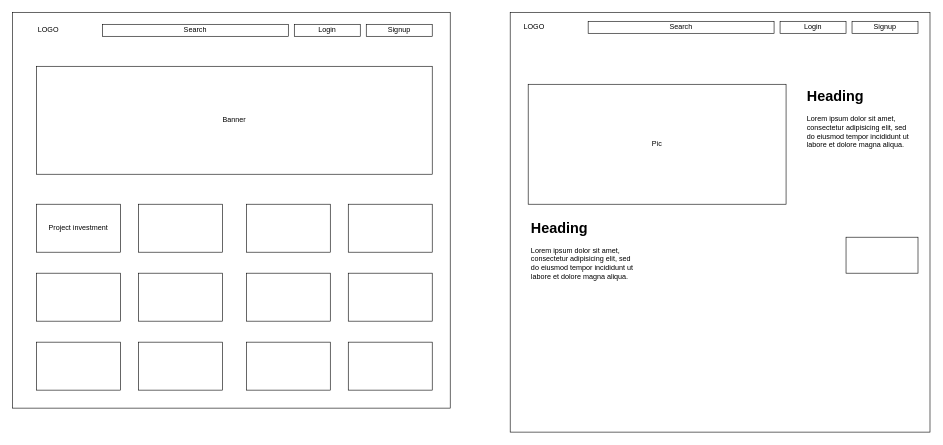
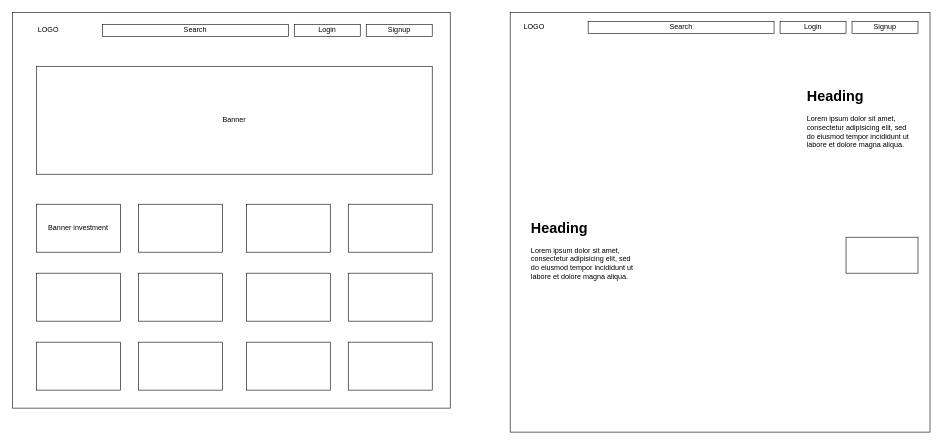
  <mxCell id="0" />
  <mxCell id="1" parent="0" />
  <mxCell id="2" value="" style="rounded=0;whiteSpace=wrap;html=1;" vertex="1" parent="1"><mxGeometry x="20" y="20" width="730" height="660" as="geometry" /></mxCell>
  <mxCell id="3" value="Signup" style="rounded=0;whiteSpace=wrap;html=1;" vertex="1" parent="1"><mxGeometry x="610" y="40" width="110" height="20" as="geometry" /></mxCell>
  <mxCell id="4" value="Login" style="rounded=0;whiteSpace=wrap;html=1;" vertex="1" parent="1"><mxGeometry x="490" y="40" width="110" height="20" as="geometry" /></mxCell>
  <mxCell id="5" value="Search" style="rounded=0;whiteSpace=wrap;html=1;" vertex="1" parent="1"><mxGeometry x="170" y="40" width="310" height="20" as="geometry" /></mxCell>
  <mxCell id="6" value="LOGO" style="text;html=1;strokeColor=none;fillColor=none;align=center;verticalAlign=middle;whiteSpace=wrap;rounded=0;" vertex="1" parent="1"><mxGeometry x="50" y="35" width="60" height="30" as="geometry" /></mxCell>
  <mxCell id="7" value="Banner" style="rounded=0;whiteSpace=wrap;html=1;" vertex="1" parent="1"><mxGeometry x="60" y="110" width="660" height="180" as="geometry" /></mxCell>
  <mxCell id="8" style="edgeStyle=orthogonalEdgeStyle;rounded=0;orthogonalLoop=1;jettySize=auto;html=1;exitX=0.5;exitY=1;exitDx=0;exitDy=0;" edge="1" parent="1" source="3" target="3"><mxGeometry relative="1" as="geometry" /></mxCell>
- <mxCell id="9" value="Project investment" style="rounded=0;whiteSpace=wrap;html=1;" vertex="1" parent="1"><mxGeometry x="60" y="340" width="140" height="80" as="geometry" /></mxCell>
+ <mxCell id="9" value="Banner investment" style="rounded=0;whiteSpace=wrap;html=1;" vertex="1" parent="1"><mxGeometry x="60" y="340" width="140" height="80" as="geometry" /></mxCell>
  <mxCell id="10" value="" style="rounded=0;whiteSpace=wrap;html=1;" vertex="1" parent="1"><mxGeometry x="230" y="340" width="140" height="80" as="geometry" /></mxCell>
  <mxCell id="11" value="" style="rounded=0;whiteSpace=wrap;html=1;" vertex="1" parent="1"><mxGeometry x="410" y="340" width="140" height="80" as="geometry" /></mxCell>
  <mxCell id="12" value="" style="rounded=0;whiteSpace=wrap;html=1;" vertex="1" parent="1"><mxGeometry x="580" y="340" width="140" height="80" as="geometry" /></mxCell>
  <mxCell id="13" value="" style="rounded=0;whiteSpace=wrap;html=1;" vertex="1" parent="1"><mxGeometry x="60" y="455" width="140" height="80" as="geometry" /></mxCell>
  <mxCell id="14" value="" style="rounded=0;whiteSpace=wrap;html=1;" vertex="1" parent="1"><mxGeometry x="230" y="455" width="140" height="80" as="geometry" /></mxCell>
  <mxCell id="15" value="" style="rounded=0;whiteSpace=wrap;html=1;" vertex="1" parent="1"><mxGeometry x="410" y="455" width="140" height="80" as="geometry" /></mxCell>
  <mxCell id="16" value="" style="rounded=0;whiteSpace=wrap;html=1;" vertex="1" parent="1"><mxGeometry x="580" y="455" width="140" height="80" as="geometry" /></mxCell>
  <mxCell id="17" value="" style="rounded=0;whiteSpace=wrap;html=1;" vertex="1" parent="1"><mxGeometry x="60" y="570" width="140" height="80" as="geometry" /></mxCell>
  <mxCell id="18" value="" style="rounded=0;whiteSpace=wrap;html=1;" vertex="1" parent="1"><mxGeometry x="230" y="570" width="140" height="80" as="geometry" /></mxCell>
  <mxCell id="19" value="" style="rounded=0;whiteSpace=wrap;html=1;" vertex="1" parent="1"><mxGeometry x="410" y="570" width="140" height="80" as="geometry" /></mxCell>
  <mxCell id="20" value="" style="rounded=0;whiteSpace=wrap;html=1;" vertex="1" parent="1"><mxGeometry x="580" y="570" width="140" height="80" as="geometry" /></mxCell>
  <mxCell id="21" value="" style="whiteSpace=wrap;html=1;aspect=fixed;" vertex="1" parent="1"><mxGeometry x="850" y="20" width="700" height="700" as="geometry" /></mxCell>
  <mxCell id="22" value="Signup" style="rounded=0;whiteSpace=wrap;html=1;" vertex="1" parent="1"><mxGeometry x="1420" y="35" width="110" height="20" as="geometry" /></mxCell>
  <mxCell id="23" value="Login" style="rounded=0;whiteSpace=wrap;html=1;" vertex="1" parent="1"><mxGeometry x="1300" y="35" width="110" height="20" as="geometry" /></mxCell>
  <mxCell id="24" value="Search" style="rounded=0;whiteSpace=wrap;html=1;" vertex="1" parent="1"><mxGeometry x="980" y="35" width="310" height="20" as="geometry" /></mxCell>
  <mxCell id="25" value="LOGO" style="text;html=1;strokeColor=none;fillColor=none;align=center;verticalAlign=middle;whiteSpace=wrap;rounded=0;" vertex="1" parent="1"><mxGeometry x="860" y="30" width="60" height="30" as="geometry" /></mxCell>
- <mxCell id="26" value="Pic" style="rounded=0;whiteSpace=wrap;html=1;" vertex="1" parent="1"><mxGeometry x="880" y="140" width="430" height="200" as="geometry" /></mxCell>
  <mxCell id="27" value="&lt;h1&gt;Heading&lt;/h1&gt;&lt;p&gt;Lorem ipsum dolor sit amet, consectetur adipisicing elit, sed do eiusmod tempor incididunt ut labore et dolore magna aliqua.&lt;/p&gt;" style="text;html=1;strokeColor=none;fillColor=none;spacing=5;spacingTop=-20;whiteSpace=wrap;overflow=hidden;rounded=0;" vertex="1" parent="1"><mxGeometry x="880" y="360" width="190" height="120" as="geometry" /></mxCell>
  <mxCell id="28" value="" style="rounded=0;whiteSpace=wrap;html=1;" vertex="1" parent="1"><mxGeometry x="1410" y="395" width="120" height="60" as="geometry" /></mxCell>
  <mxCell id="29" value="&lt;h1&gt;Heading&lt;/h1&gt;&lt;p&gt;Lorem ipsum dolor sit amet, consectetur adipisicing elit, sed do eiusmod tempor incididunt ut labore et dolore magna aliqua.&lt;/p&gt;" style="text;html=1;strokeColor=none;fillColor=none;spacing=5;spacingTop=-20;whiteSpace=wrap;overflow=hidden;rounded=0;" vertex="1" parent="1"><mxGeometry x="1340" y="140" width="190" height="120" as="geometry" /></mxCell>
